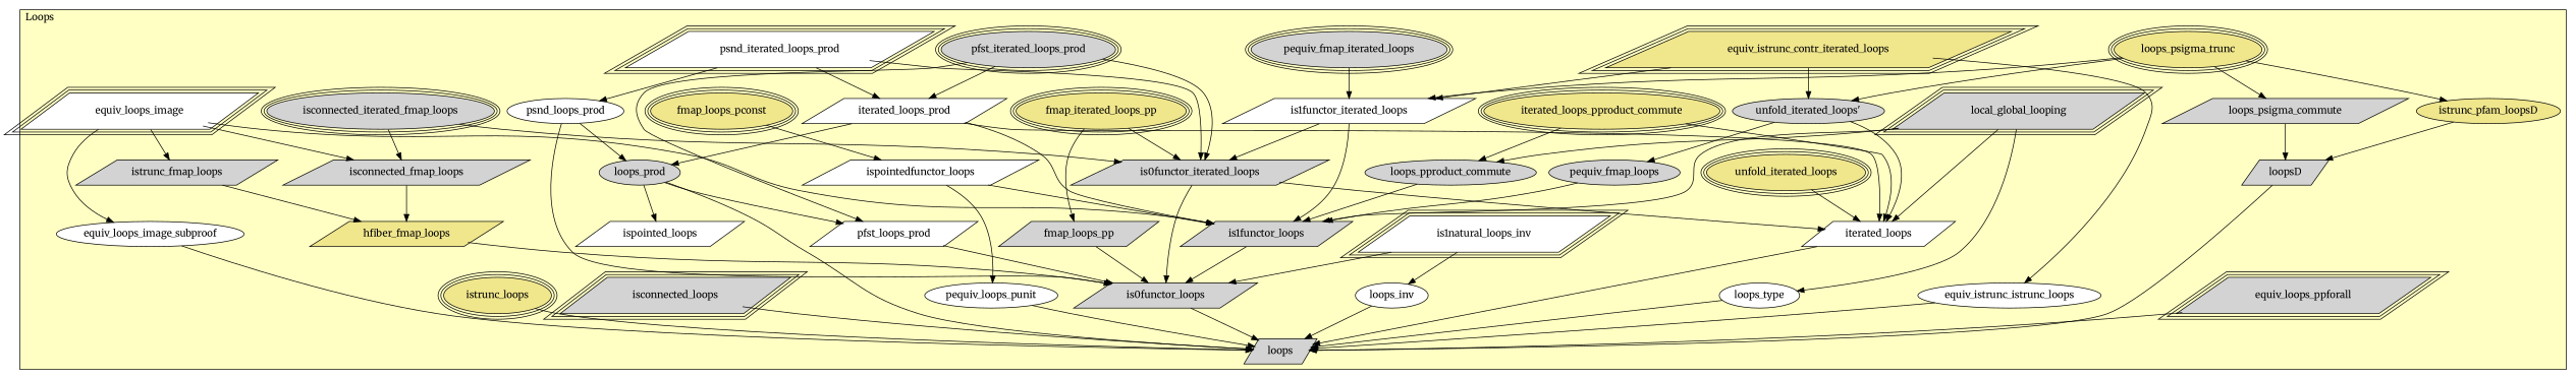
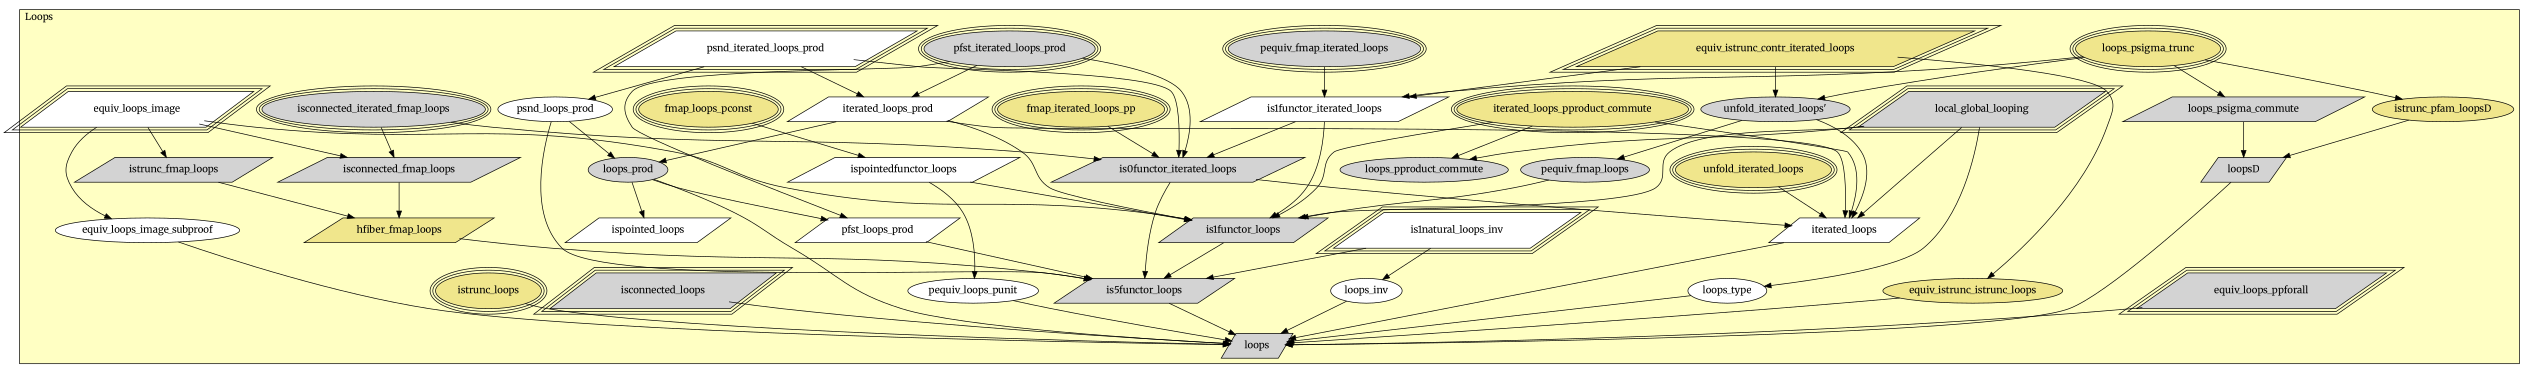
  digraph {
    fontname=Merriweather
    node [fillcolor=lightgrey fontname=Merriweather shape=parallelogram style=filled]
    edge [fontname=Merriweather]
    n1 [label=equiv_loops_ppforall peripheries=3]
    n2 [fillcolor=white label=is1natural_loops_inv peripheries=3]
    n3 [fillcolor=khaki label=equiv_istrunc_contr_iterated_loops peripheries=3]
-   n4 [fillcolor=white label=equiv_istrunc_istrunc_loops shape=ellipse]
+   n4 [fillcolor=khaki label=equiv_istrunc_istrunc_loops shape=ellipse]
    n5 [label=local_global_looping peripheries=3]
    n6 [fillcolor=white label=loops_type shape=ellipse]
    n7 [fillcolor=khaki label=loops_psigma_trunc peripheries=3 shape=ellipse]
    n8 [fillcolor=khaki label=iterated_loops_pproduct_commute peripheries=3 shape=ellipse]
    n9 [label=loops_pproduct_commute shape=ellipse]
    n10 [label=loops_psigma_commute]
    n11 [fillcolor=khaki label=istrunc_pfam_loopsD shape=ellipse]
    n12 [label=loopsD]
    n13 [fillcolor=white label=psnd_iterated_loops_prod peripheries=3]
    n14 [label=pfst_iterated_loops_prod peripheries=3 shape=ellipse]
    n15 [fillcolor=white label=iterated_loops_prod]
    n16 [fillcolor=white label=psnd_loops_prod shape=ellipse]
    n17 [fillcolor=white label=pfst_loops_prod]
    n18 [label=loops_prod shape=ellipse]
    n19 [label=pequiv_fmap_iterated_loops peripheries=3 shape=ellipse]
    n20 [label="unfold_iterated_loops'" shape=ellipse]
    n21 [label=pequiv_fmap_loops shape=ellipse]
    n22 [fillcolor=white label=loops_inv shape=ellipse]
    n23 [fillcolor=white label=equiv_loops_image peripheries=3]
    n24 [fillcolor=white label=equiv_loops_image_subproof shape=ellipse]
    n25 [label=isconnected_iterated_fmap_loops peripheries=3 shape=ellipse]
    n26 [label=isconnected_fmap_loops]
    n27 [label=istrunc_fmap_loops]
    n28 [fillcolor=khaki label=hfiber_fmap_loops]
    n29 [fillcolor=khaki label=fmap_iterated_loops_pp peripheries=3 shape=ellipse]
    n30 [fillcolor=white label=is1functor_iterated_loops]
    n31 [label=is0functor_iterated_loops]
    n32 [fillcolor=khaki label=fmap_loops_pconst peripheries=3 shape=ellipse]
    n33 [fillcolor=white label=ispointedfunctor_loops]
-   n34 [label=fmap_loops_pp]
    n35 [label=is1functor_loops]
-   n36 [label=is0functor_loops]
+   n36 [label=is5functor_loops]
    n37 [fillcolor=white label=pequiv_loops_punit shape=ellipse]
    n38 [label=isconnected_loops peripheries=3]
    n39 [fillcolor=khaki label=istrunc_loops peripheries=3 shape=ellipse]
    n40 [fillcolor=khaki label=unfold_iterated_loops peripheries=3 shape=ellipse]
    n41 [fillcolor=white label=iterated_loops]
    n42 [label=loops]
    n43 [fillcolor=white label=ispointed_loops]
    subgraph cluster_1 {
      fillcolor="#FFFFC3"
      label=Loops
      labeljust=l
      style=filled
      n1
      n2
      n3
      n4
      n5
      n6
      n7
      n8
      n9
      n10
      n11
      n12
      n13
      n14
      n15
      n16
      n17
      n18
      n19
      n20
      n21
      n22
      n23
      n24
      n25
      n26
      n27
      n28
      n29
      n30
      n31
      n32
      n33
-     n34
      n35
      n36
      n37
      n38
      n39
      n40
      n41
      n42
      n43
    }
    n1 -> n42
    n2 -> n22
    n2 -> n36
    n3 -> n4
    n3 -> n20
    n3 -> n30
    n4 -> n42
    n5 -> n6
    n5 -> n9
    n5 -> n35
    n5 -> n41
    n6 -> n42
    n7 -> n10
    n7 -> n11
    n7 -> n20
    n7 -> n30
    n8 -> n9
-   n9 -> n35
+   n8 -> n35
    n8 -> n41
    n10 -> n12
    n11 -> n12
    n12 -> n42
    n13 -> n15
    n13 -> n16
    n13 -> n31
    n14 -> n15
    n14 -> n17
    n14 -> n31
    n15 -> n18
    n15 -> n35
    n15 -> n41
    n16 -> n18
    n16 -> n36
    n17 -> n36
    n18 -> n17
    n18 -> n42
    n18 -> n43
    n19 -> n30
    n20 -> n21
    n20 -> n41
    n21 -> n35
    n22 -> n42
    n23 -> n24
    n23 -> n26
    n23 -> n27
    n23 -> n35
    n24 -> n42
    n25 -> n26
    n25 -> n31
    n26 -> n28
    n27 -> n28
    n28 -> n36
    n29 -> n31
-   n29 -> n34
    n30 -> n31
    n30 -> n35
    n31 -> n36
    n31 -> n41
    n32 -> n33
    n33 -> n35
    n33 -> n37
-   n34 -> n36
    n35 -> n36
    n36 -> n42
    n37 -> n42
    n38 -> n42
    n39 -> n42
    n40 -> n41
    n41 -> n42
  }
